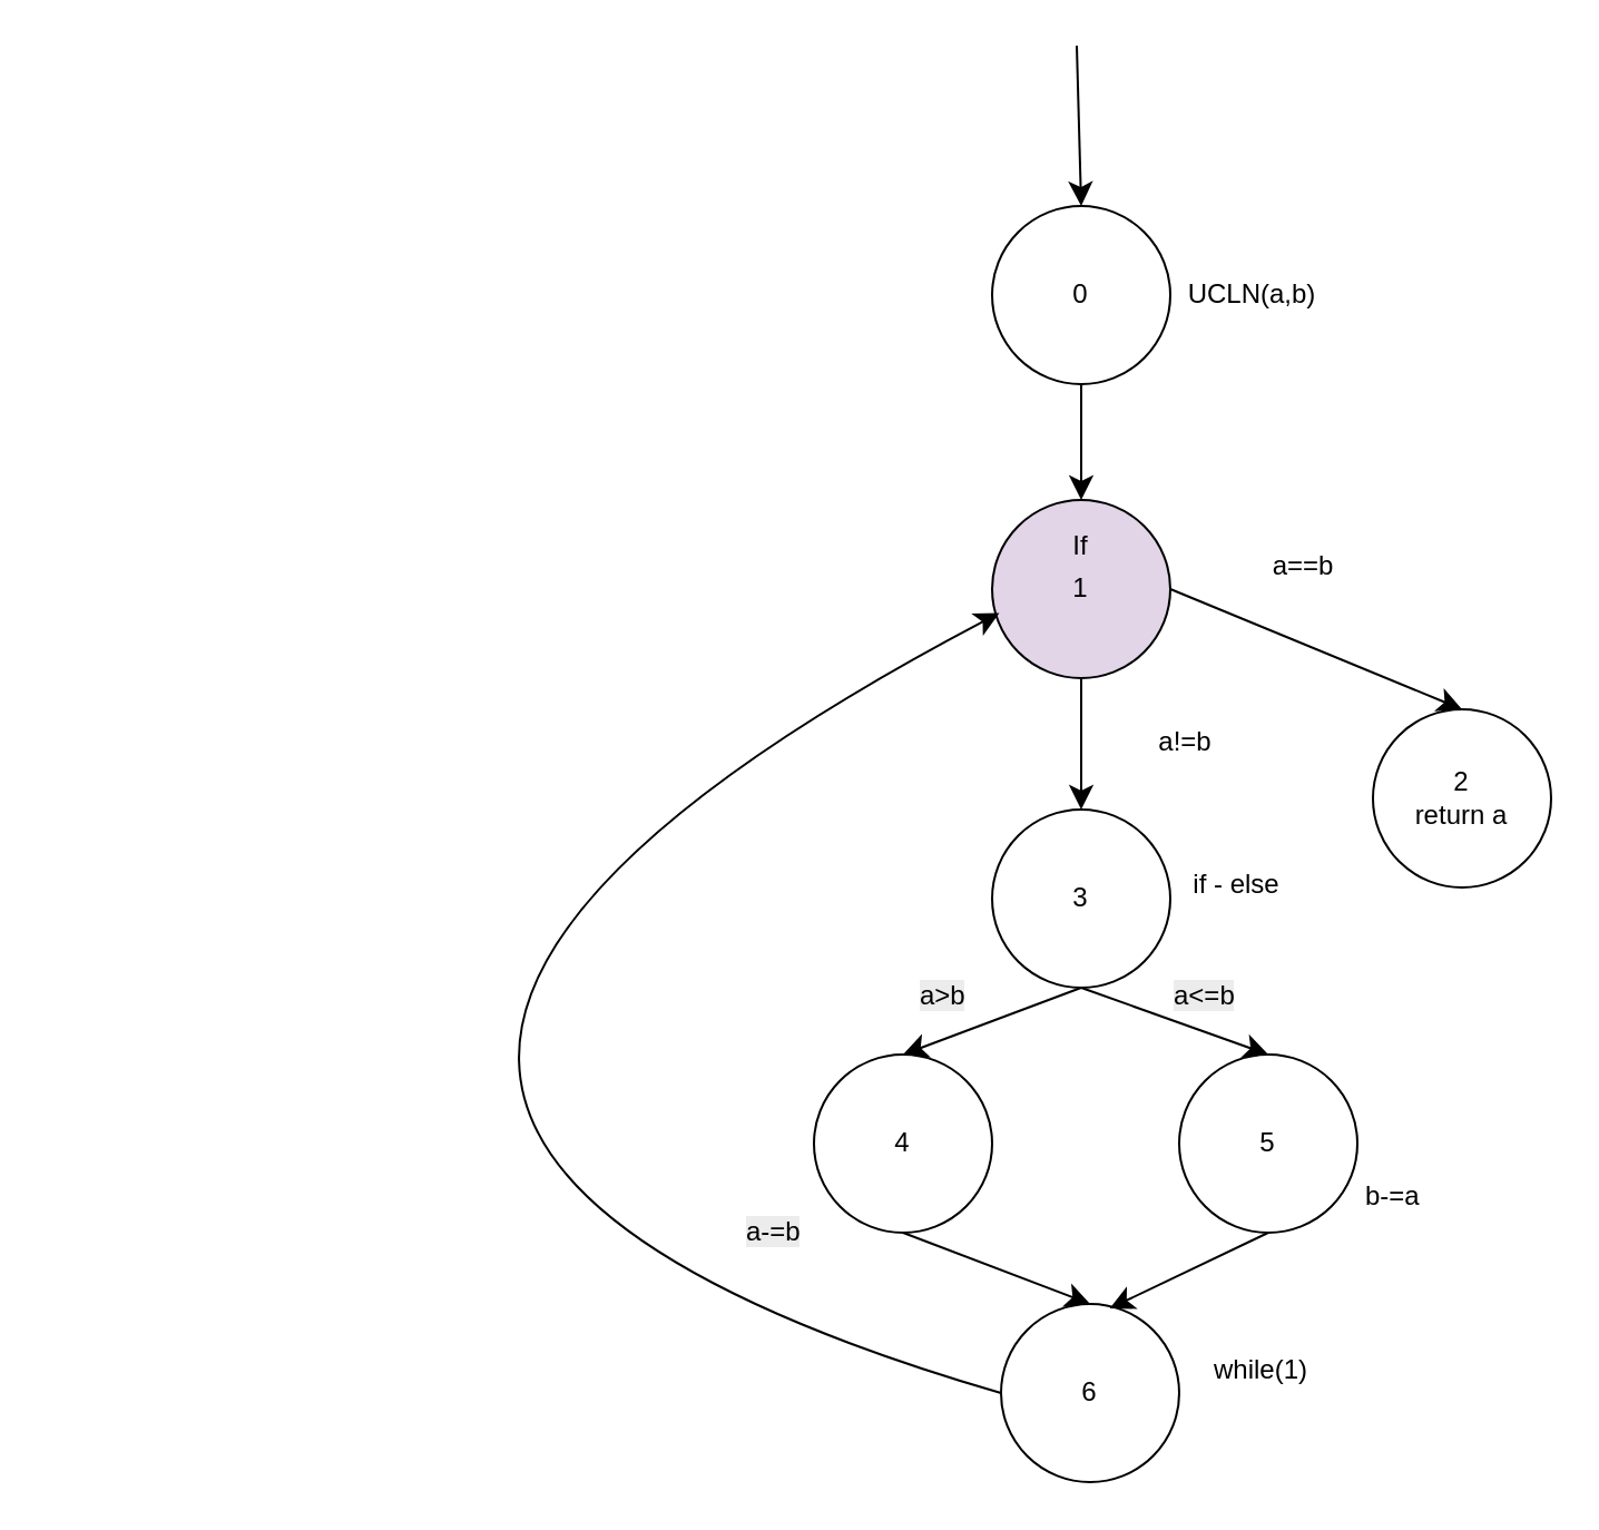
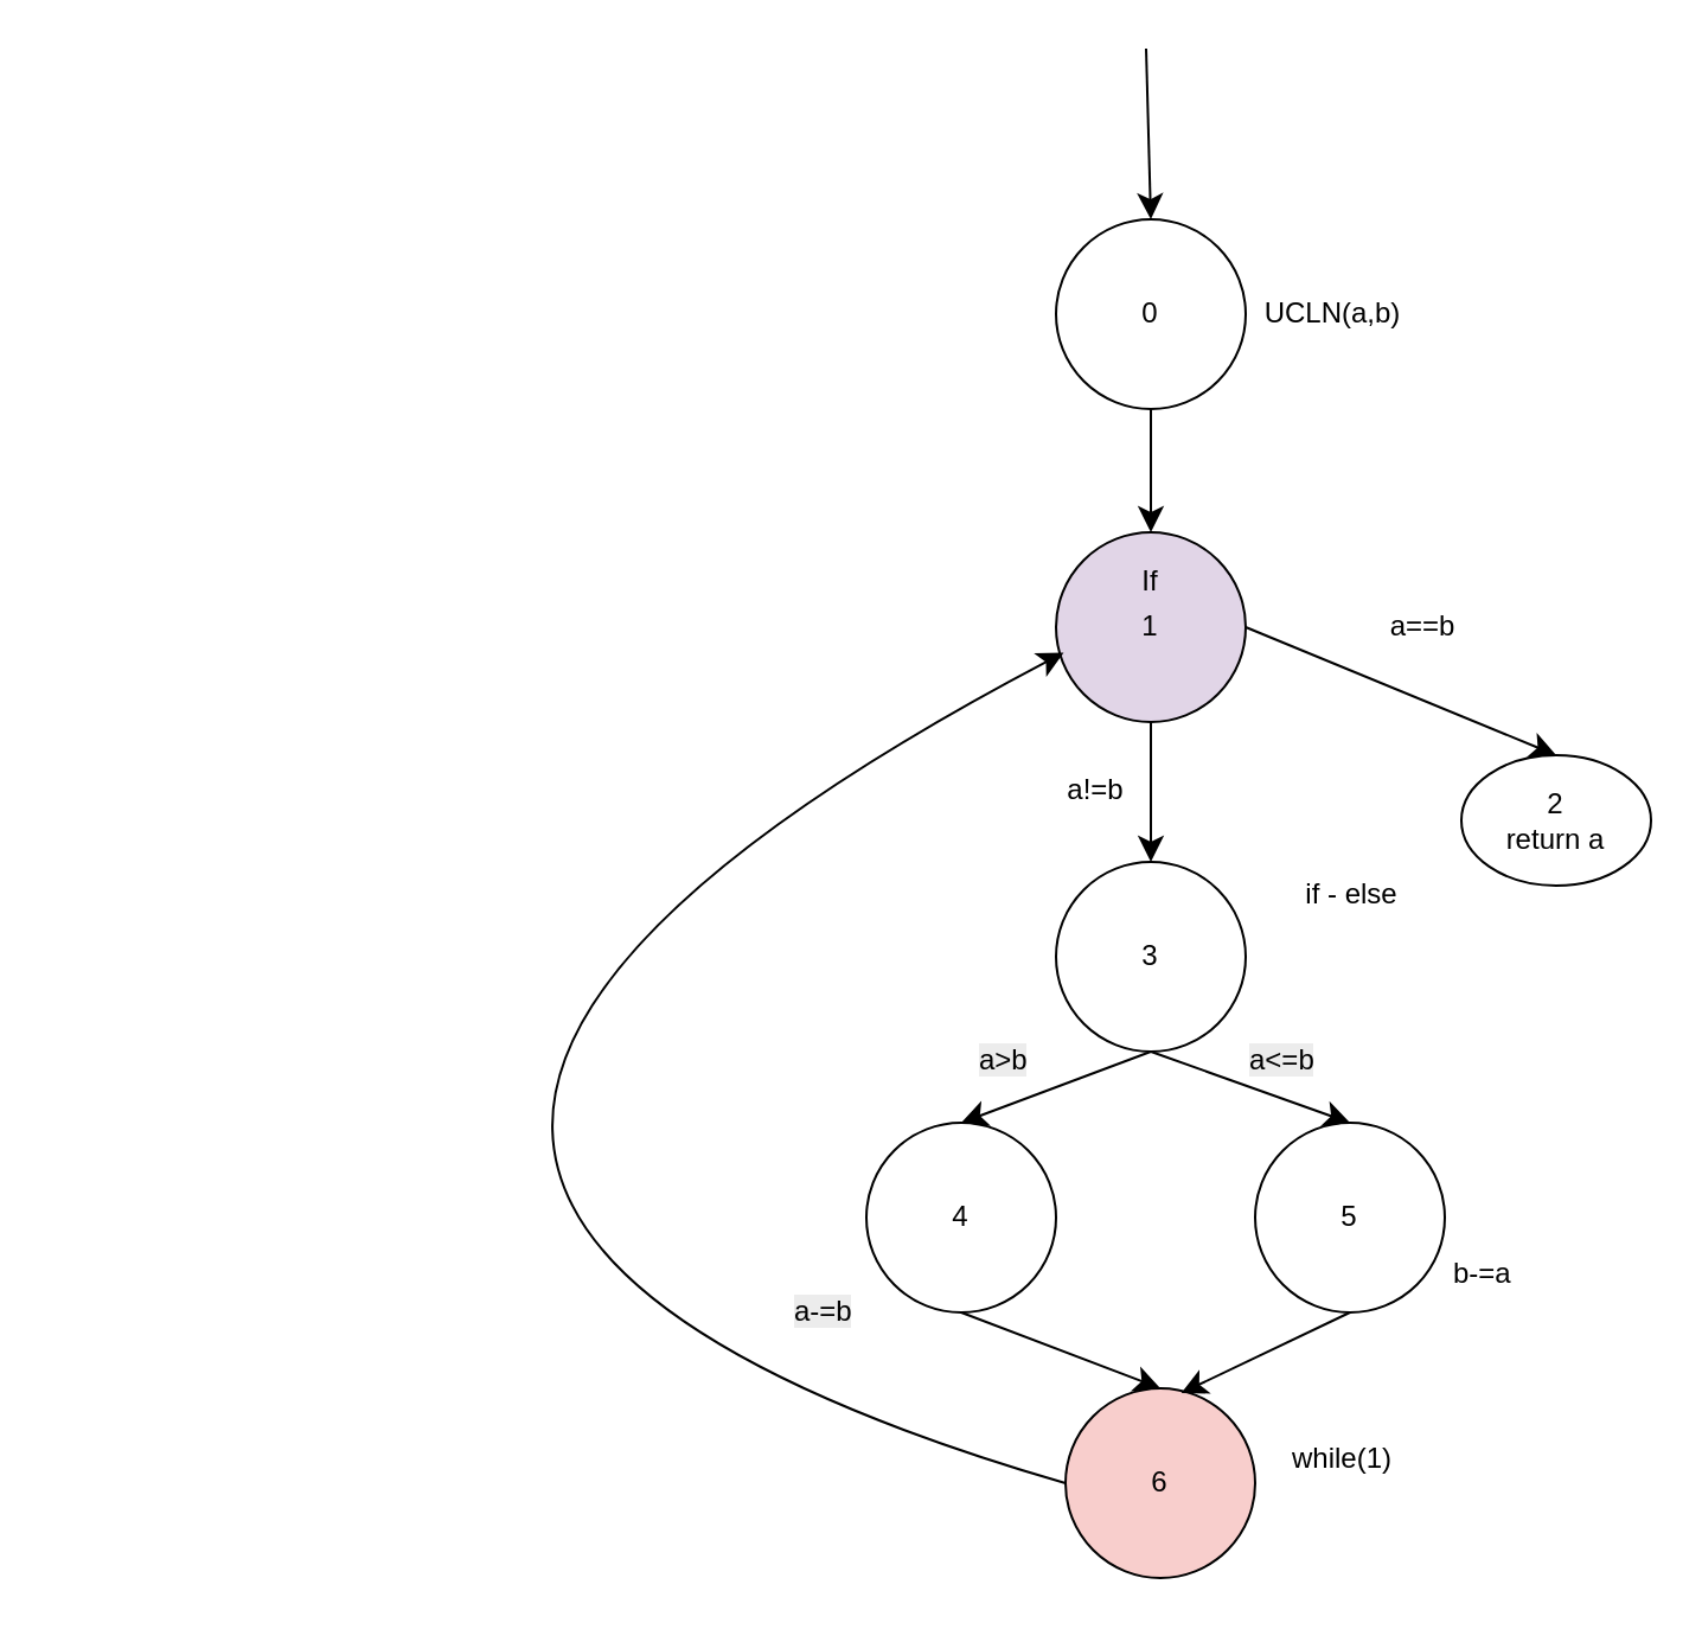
  <mxCell id="0" />
  <mxCell id="1" parent="0" />
  <mxCell id="2" style="edgeStyle=none;curved=1;rounded=0;orthogonalLoop=1;jettySize=auto;html=1;fontSize=12;startSize=8;endSize=8;" parent="1" source="3" target="5" edge="1"><mxGeometry relative="1" as="geometry" /></mxCell>
  <mxCell id="3" value="0" style="ellipse;whiteSpace=wrap;html=1;aspect=fixed;" parent="1" vertex="1"><mxGeometry x="445" y="92" width="80" height="80" as="geometry" /></mxCell>
  <mxCell id="4" value="" style="edgeStyle=none;curved=1;rounded=0;orthogonalLoop=1;jettySize=auto;html=1;fontSize=12;startSize=8;endSize=8;" parent="1" source="5" target="6" edge="1"><mxGeometry relative="1" as="geometry" /></mxCell>
  <mxCell id="5" value="1" style="ellipse;whiteSpace=wrap;html=1;aspect=fixed;fillColor=#e1d5e7;" parent="1" vertex="1"><mxGeometry x="445" y="224" width="80" height="80" as="geometry" /></mxCell>
  <mxCell id="6" value="3" style="ellipse;whiteSpace=wrap;html=1;aspect=fixed;" parent="1" vertex="1"><mxGeometry x="445" y="363" width="80" height="80" as="geometry" /></mxCell>
  <mxCell id="7" value="UCLN(a,b)" style="text;html=1;align=center;verticalAlign=middle;whiteSpace=wrap;rounded=0;" parent="1" vertex="1"><mxGeometry x="532" y="117" width="60" height="30" as="geometry" /></mxCell>
  <mxCell id="8" value="If" style="text;html=1;align=center;verticalAlign=middle;whiteSpace=wrap;rounded=0;" parent="1" vertex="1"><mxGeometry x="455" y="230" width="60" height="30" as="geometry" /></mxCell>
- <mxCell id="9" value="2&lt;div&gt;return a&lt;/div&gt;" style="ellipse;whiteSpace=wrap;html=1;aspect=fixed;" parent="1" vertex="1"><mxGeometry x="616" y="318" width="80" height="80" as="geometry" /></mxCell>
+ <mxCell id="9" value="2&lt;div&gt;return a&lt;/div&gt;" style="ellipse;whiteSpace=wrap;html=1;aspect=fixed;" parent="1" vertex="1"><mxGeometry x="616" y="318" width="80" height="55" as="geometry" /></mxCell>
  <mxCell id="10" value="" style="endArrow=classic;html=1;rounded=0;fontSize=12;startSize=8;endSize=8;curved=1;entryX=0.5;entryY=0;entryDx=0;entryDy=0;exitX=1;exitY=0.5;exitDx=0;exitDy=0;" parent="1" source="5" target="9" edge="1"><mxGeometry width="50" height="50" relative="1" as="geometry"><mxPoint x="628" y="423" as="sourcePoint" /><mxPoint x="678" y="373" as="targetPoint" /></mxGeometry></mxCell>
- <mxCell id="11" value="a==b" style="text;html=1;align=center;verticalAlign=middle;whiteSpace=wrap;rounded=0;" parent="1" vertex="1"><mxGeometry x="555" y="239" width="60" height="30" as="geometry" /></mxCell>
- <mxCell id="12" value="a!=b" style="text;html=1;align=center;verticalAlign=middle;whiteSpace=wrap;rounded=0;" parent="1" vertex="1"><mxGeometry x="502" y="318" width="60" height="30" as="geometry" /></mxCell>
- <mxCell id="13" value="if - else" style="text;html=1;align=center;verticalAlign=middle;whiteSpace=wrap;rounded=0;" parent="1" vertex="1"><mxGeometry x="525" y="382" width="60" height="30" as="geometry" /></mxCell>
+ <mxCell id="11" value="a==b" style="text;html=1;align=center;verticalAlign=middle;whiteSpace=wrap;rounded=0;" parent="1" vertex="1"><mxGeometry x="570" y="249" width="60" height="30" as="geometry" /></mxCell>
+ <mxCell id="12" value="a!=b" style="text;html=1;align=center;verticalAlign=middle;whiteSpace=wrap;rounded=0;" parent="1" vertex="1"><mxGeometry x="432" y="318" width="60" height="30" as="geometry" /></mxCell>
+ <mxCell id="13" value="if - else" style="text;html=1;align=center;verticalAlign=middle;whiteSpace=wrap;rounded=0;" parent="1" vertex="1"><mxGeometry x="540" y="362" width="60" height="30" as="geometry" /></mxCell>
  <mxCell id="14" value="4" style="ellipse;whiteSpace=wrap;html=1;aspect=fixed;" parent="1" vertex="1"><mxGeometry x="365" y="473" width="80" height="80" as="geometry" /></mxCell>
  <mxCell id="15" value="5" style="ellipse;whiteSpace=wrap;html=1;aspect=fixed;" parent="1" vertex="1"><mxGeometry x="529" y="473" width="80" height="80" as="geometry" /></mxCell>
  <mxCell id="16" value="" style="endArrow=classic;html=1;rounded=0;fontSize=12;startSize=8;endSize=8;curved=1;entryX=0.5;entryY=0;entryDx=0;entryDy=0;exitX=0.5;exitY=1;exitDx=0;exitDy=0;" parent="1" source="6" target="14" edge="1"><mxGeometry width="50" height="50" relative="1" as="geometry"><mxPoint x="469" y="543" as="sourcePoint" /><mxPoint x="526" y="565" as="targetPoint" /></mxGeometry></mxCell>
  <mxCell id="17" value="" style="endArrow=classic;html=1;rounded=0;fontSize=12;startSize=8;endSize=8;curved=1;entryX=0.5;entryY=0;entryDx=0;entryDy=0;exitX=0.5;exitY=1;exitDx=0;exitDy=0;" parent="1" source="6" target="15" edge="1"><mxGeometry width="50" height="50" relative="1" as="geometry"><mxPoint x="503" y="469" as="sourcePoint" /><mxPoint x="560" y="491" as="targetPoint" /></mxGeometry></mxCell>
- <mxCell id="18" value="6" style="ellipse;whiteSpace=wrap;html=1;aspect=fixed;" parent="1" vertex="1"><mxGeometry x="449" y="585" width="80" height="80" as="geometry" /></mxCell>
+ <mxCell id="18" value="6" style="ellipse;whiteSpace=wrap;html=1;aspect=fixed;fillColor=#f8cecc;" parent="1" vertex="1"><mxGeometry x="449" y="585" width="80" height="80" as="geometry" /></mxCell>
  <mxCell id="19" value="" style="endArrow=classic;html=1;rounded=0;fontSize=12;startSize=8;endSize=8;curved=1;entryX=0.5;entryY=0;entryDx=0;entryDy=0;exitX=0.5;exitY=1;exitDx=0;exitDy=0;" parent="1" source="14" target="18" edge="1"><mxGeometry width="50" height="50" relative="1" as="geometry"><mxPoint x="628" y="423" as="sourcePoint" /><mxPoint x="678" y="373" as="targetPoint" /></mxGeometry></mxCell>
  <mxCell id="20" value="" style="endArrow=classic;html=1;rounded=0;fontSize=12;startSize=8;endSize=8;curved=1;entryX=0.61;entryY=0.025;entryDx=0;entryDy=0;exitX=0.5;exitY=1;exitDx=0;exitDy=0;entryPerimeter=0;" parent="1" source="15" target="18" edge="1"><mxGeometry width="50" height="50" relative="1" as="geometry"><mxPoint x="548" y="575" as="sourcePoint" /><mxPoint x="628" y="594" as="targetPoint" /></mxGeometry></mxCell>
  <mxCell id="21" value="&lt;span style=&quot;color: rgb(0, 0, 0); font-family: Helvetica; font-size: 12px; font-style: normal; font-variant-ligatures: normal; font-variant-caps: normal; font-weight: 400; letter-spacing: normal; orphans: 2; text-align: center; text-indent: 0px; text-transform: none; widows: 2; word-spacing: 0px; -webkit-text-stroke-width: 0px; white-space: normal; background-color: rgb(236, 236, 236); text-decoration-thickness: initial; text-decoration-style: initial; text-decoration-color: initial; float: none; display: inline !important;&quot;&gt;a&amp;gt;b&lt;/span&gt;" style="text;whiteSpace=wrap;html=1;" parent="1" vertex="1"><mxGeometry x="411" y="433" width="55" height="36" as="geometry" /></mxCell>
  <mxCell id="22" value="&lt;span style=&quot;color: rgb(0, 0, 0); font-family: Helvetica; font-size: 12px; font-style: normal; font-variant-ligatures: normal; font-variant-caps: normal; font-weight: 400; letter-spacing: normal; orphans: 2; text-align: center; text-indent: 0px; text-transform: none; widows: 2; word-spacing: 0px; -webkit-text-stroke-width: 0px; white-space: normal; background-color: rgb(236, 236, 236); text-decoration-thickness: initial; text-decoration-style: initial; text-decoration-color: initial; float: none; display: inline !important;&quot;&gt;a&amp;lt;=b&lt;/span&gt;" style="text;whiteSpace=wrap;html=1;" parent="1" vertex="1"><mxGeometry x="525" y="433" width="55" height="36" as="geometry" /></mxCell>
  <mxCell id="23" value="&lt;span style=&quot;color: rgb(0, 0, 0); font-family: Helvetica; font-size: 12px; font-style: normal; font-variant-ligatures: normal; font-variant-caps: normal; font-weight: 400; letter-spacing: normal; orphans: 2; text-align: center; text-indent: 0px; text-transform: none; widows: 2; word-spacing: 0px; -webkit-text-stroke-width: 0px; white-space: normal; background-color: rgb(236, 236, 236); text-decoration-thickness: initial; text-decoration-style: initial; text-decoration-color: initial; float: none; display: inline !important;&quot;&gt;a-=b&lt;/span&gt;" style="text;whiteSpace=wrap;html=1;" parent="1" vertex="1"><mxGeometry x="333" y="539" width="55" height="36" as="geometry" /></mxCell>
  <mxCell id="24" value="&lt;div style=&quot;text-align: center;&quot;&gt;&lt;span style=&quot;background-color: transparent; color: light-dark(rgb(0, 0, 0), rgb(255, 255, 255));&quot;&gt;b-=a&lt;/span&gt;&lt;/div&gt;" style="text;whiteSpace=wrap;html=1;" parent="1" vertex="1"><mxGeometry x="611" y="523" width="55" height="36" as="geometry" /></mxCell>
  <mxCell id="25" value="while(1)" style="text;html=1;align=center;verticalAlign=middle;whiteSpace=wrap;rounded=0;" parent="1" vertex="1"><mxGeometry x="536" y="600" width="60" height="30" as="geometry" /></mxCell>
  <mxCell id="26" value="" style="endArrow=classic;html=1;rounded=0;fontSize=12;startSize=8;endSize=8;curved=1;exitX=0;exitY=0.5;exitDx=0;exitDy=0;entryX=0.04;entryY=0.635;entryDx=0;entryDy=0;entryPerimeter=0;" parent="1" source="18" target="5" edge="1"><mxGeometry width="50" height="50" relative="1" as="geometry"><mxPoint x="628" y="423" as="sourcePoint" /><mxPoint x="318" y="316" as="targetPoint" /><Array as="points"><mxPoint x="20" y="500" /></Array></mxGeometry></mxCell>
  <mxCell id="27" value="" style="endArrow=classic;html=1;rounded=0;fontSize=12;startSize=8;endSize=8;curved=1;entryX=0.5;entryY=0;entryDx=0;entryDy=0;" parent="1" target="3" edge="1"><mxGeometry width="50" height="50" relative="1" as="geometry"><mxPoint x="483" y="20" as="sourcePoint" /><mxPoint x="408" y="0" as="targetPoint" /></mxGeometry></mxCell>
